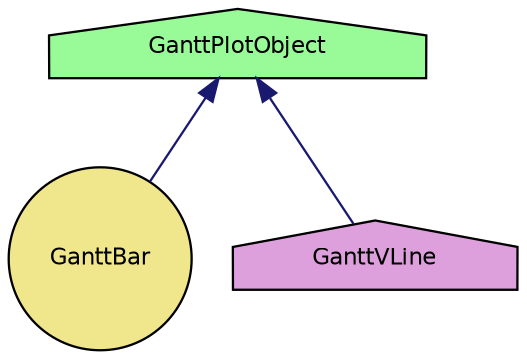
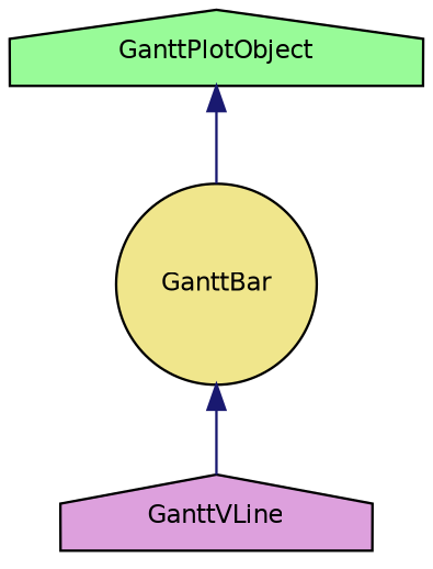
  digraph {
    node [color=black fontname=Helvetica fontsize=10 shape=house style=filled]
    edge [color=midnightblue dir=back fontname=Helvetica fontsize=10 labelfontname=Helvetica labelfontsize=10 style=solid]
    n1 [fillcolor=palegreen fontcolor=black height=0.2 label=GanttPlotObject width=0.4]
    n2 [fillcolor=khaki height=0.2 label=GanttBar shape=circle width=0.4]
    n3 [fillcolor=plum height=0.2 label=GanttVLine width=0.4]
    n1 -> n2
-   n1 -> n3
+   n2 -> n3
  }
